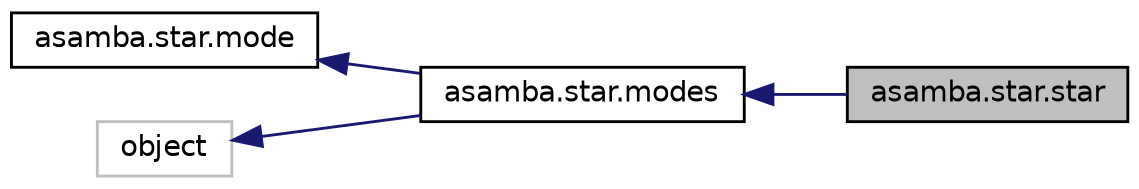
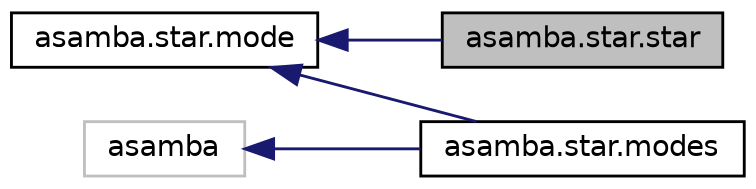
  digraph {
    rankdir=LR
    node [color=black fillcolor=white fontname=Helvetica fontsize=10 shape=record style=filled]
    edge [color=midnightblue dir=back fontname=Helvetica fontsize=10 labelfontname=Helvetica labelfontsize=10 style=solid]
    n1 [fillcolor=grey75 fontcolor=black height=0.2 label="asamba.star.star" width=0.4]
    n2 [height=0.2 label="asamba.star.modes" width=0.4]
    n3 [height=0.2 label="asamba.star.mode" width=0.4]
-   n4 [color=grey75 height=0.2 label=object width=0.4]
-   n2 -> n1
+   n4 [color=grey75 height=0.2 label=asamba width=0.4]
+   n3 -> n1
    n3 -> n2
    n4 -> n2
  }
